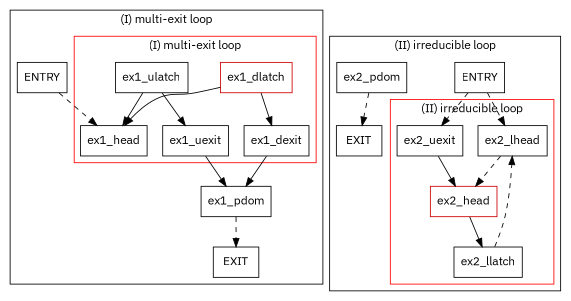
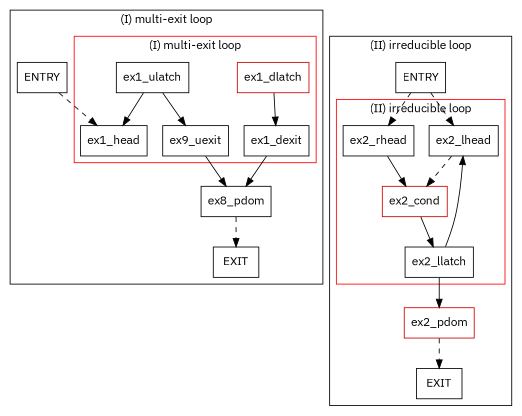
  digraph {
    fontname="IBM Plex Sans"
    node [fontname="IBM Plex Sans" shape=box]
    edge [fontname="IBM Plex Sans"]
    ex1_head
    ex1_dlatch [color=red3]
    ex1_dexit
    ex1_ulatch
-   ex1_uexit
+   ex1_uexit [label=ex9_uexit]
    n6 [label=ENTRY rank=source]
    n7 [label=EXIT rank=sink]
-   ex1_pdom
+   ex1_pdom [label=ex8_pdom]
    ex2_lhead
-   ex2_rhead [label=ex2_uexit]
-   ex2_cond [color=red3 label=ex2_head]
+   ex2_rhead
+   ex2_cond [color=red3]
    ex2_llatch
    n13 [label=ENTRY rank=source]
    n14 [label=EXIT rank=sink]
-   ex2_pdom
+   ex2_pdom [color=red3]
    subgraph cluster_1 {
      color=black
      label="(I) multi-exit loop"
      n6
      n7
      ex1_pdom
      subgraph cluster_2 {
        color=red
        label="(I) multi-exit loop"
        ex1_head
        ex1_dlatch
        ex1_dexit
        ex1_ulatch
        ex1_uexit
      }
    }
    subgraph cluster_3 {
      color=black
      label="(II) irreducible loop"
      n13
      n14
      ex2_pdom
      subgraph cluster_4 {
        color=red
        label="(II) irreducible loop"
        ex2_cond
        ex2_llatch
        subgraph sub_5 {
          color=red
          label="(II) irreducible loop"
          rank=same
          ex2_lhead
          ex2_rhead
        }
      }
    }
-   ex1_dlatch -> ex1_head
    ex1_dlatch -> ex1_dexit
    ex1_dexit -> ex1_pdom
    ex1_ulatch -> ex1_head
    ex1_ulatch -> ex1_uexit
    ex1_uexit -> ex1_pdom
    n6 -> ex1_head [style=dashed]
    ex1_pdom -> n7 [style=dashed]
    ex2_lhead -> ex2_cond [style=dashed]
    ex2_rhead -> ex2_cond
    ex2_cond -> ex2_llatch
-   ex2_llatch -> ex2_lhead [style=dashed]
+   ex2_llatch -> ex2_lhead
+   ex2_llatch -> ex2_pdom
    n13 -> ex2_lhead [style=dashed]
    n13 -> ex2_rhead [style=dashed]
    ex2_pdom -> n14 [style=dashed]
  }
